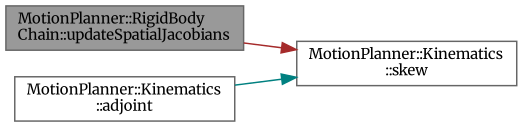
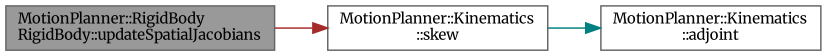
  digraph {
    fontname=Merriweather
    rankdir=LR
    node [color=grey40 fillcolor=white fontname=Merriweather fontsize=10 shape=box style=filled]
    edge [fontname=Merriweather fontsize=10 labelfontname=Helvetica labelfontsize=10 style=solid]
-   n1 [color=gray40 fillcolor=grey60 fontcolor=black height=0.2 label="MotionPlanner::RigidBody\lChain::updateSpatialJacobians" width=0.4]
+   n1 [color=gray40 fillcolor=grey60 fontcolor=black height=0.2 label="MotionPlanner::RigidBody\lRigidBody::updateSpatialJacobians" width=0.4]
    n2 [height=0.2 label="MotionPlanner::Kinematics\l::skew" width=0.4]
    n3 [height=0.2 label="MotionPlanner::Kinematics\l::adjoint" width=0.4]
    n1 -> n2 [color=brown]
-   n3 -> n2 [color=teal]
+   n2 -> n3 [color=teal]
  }
